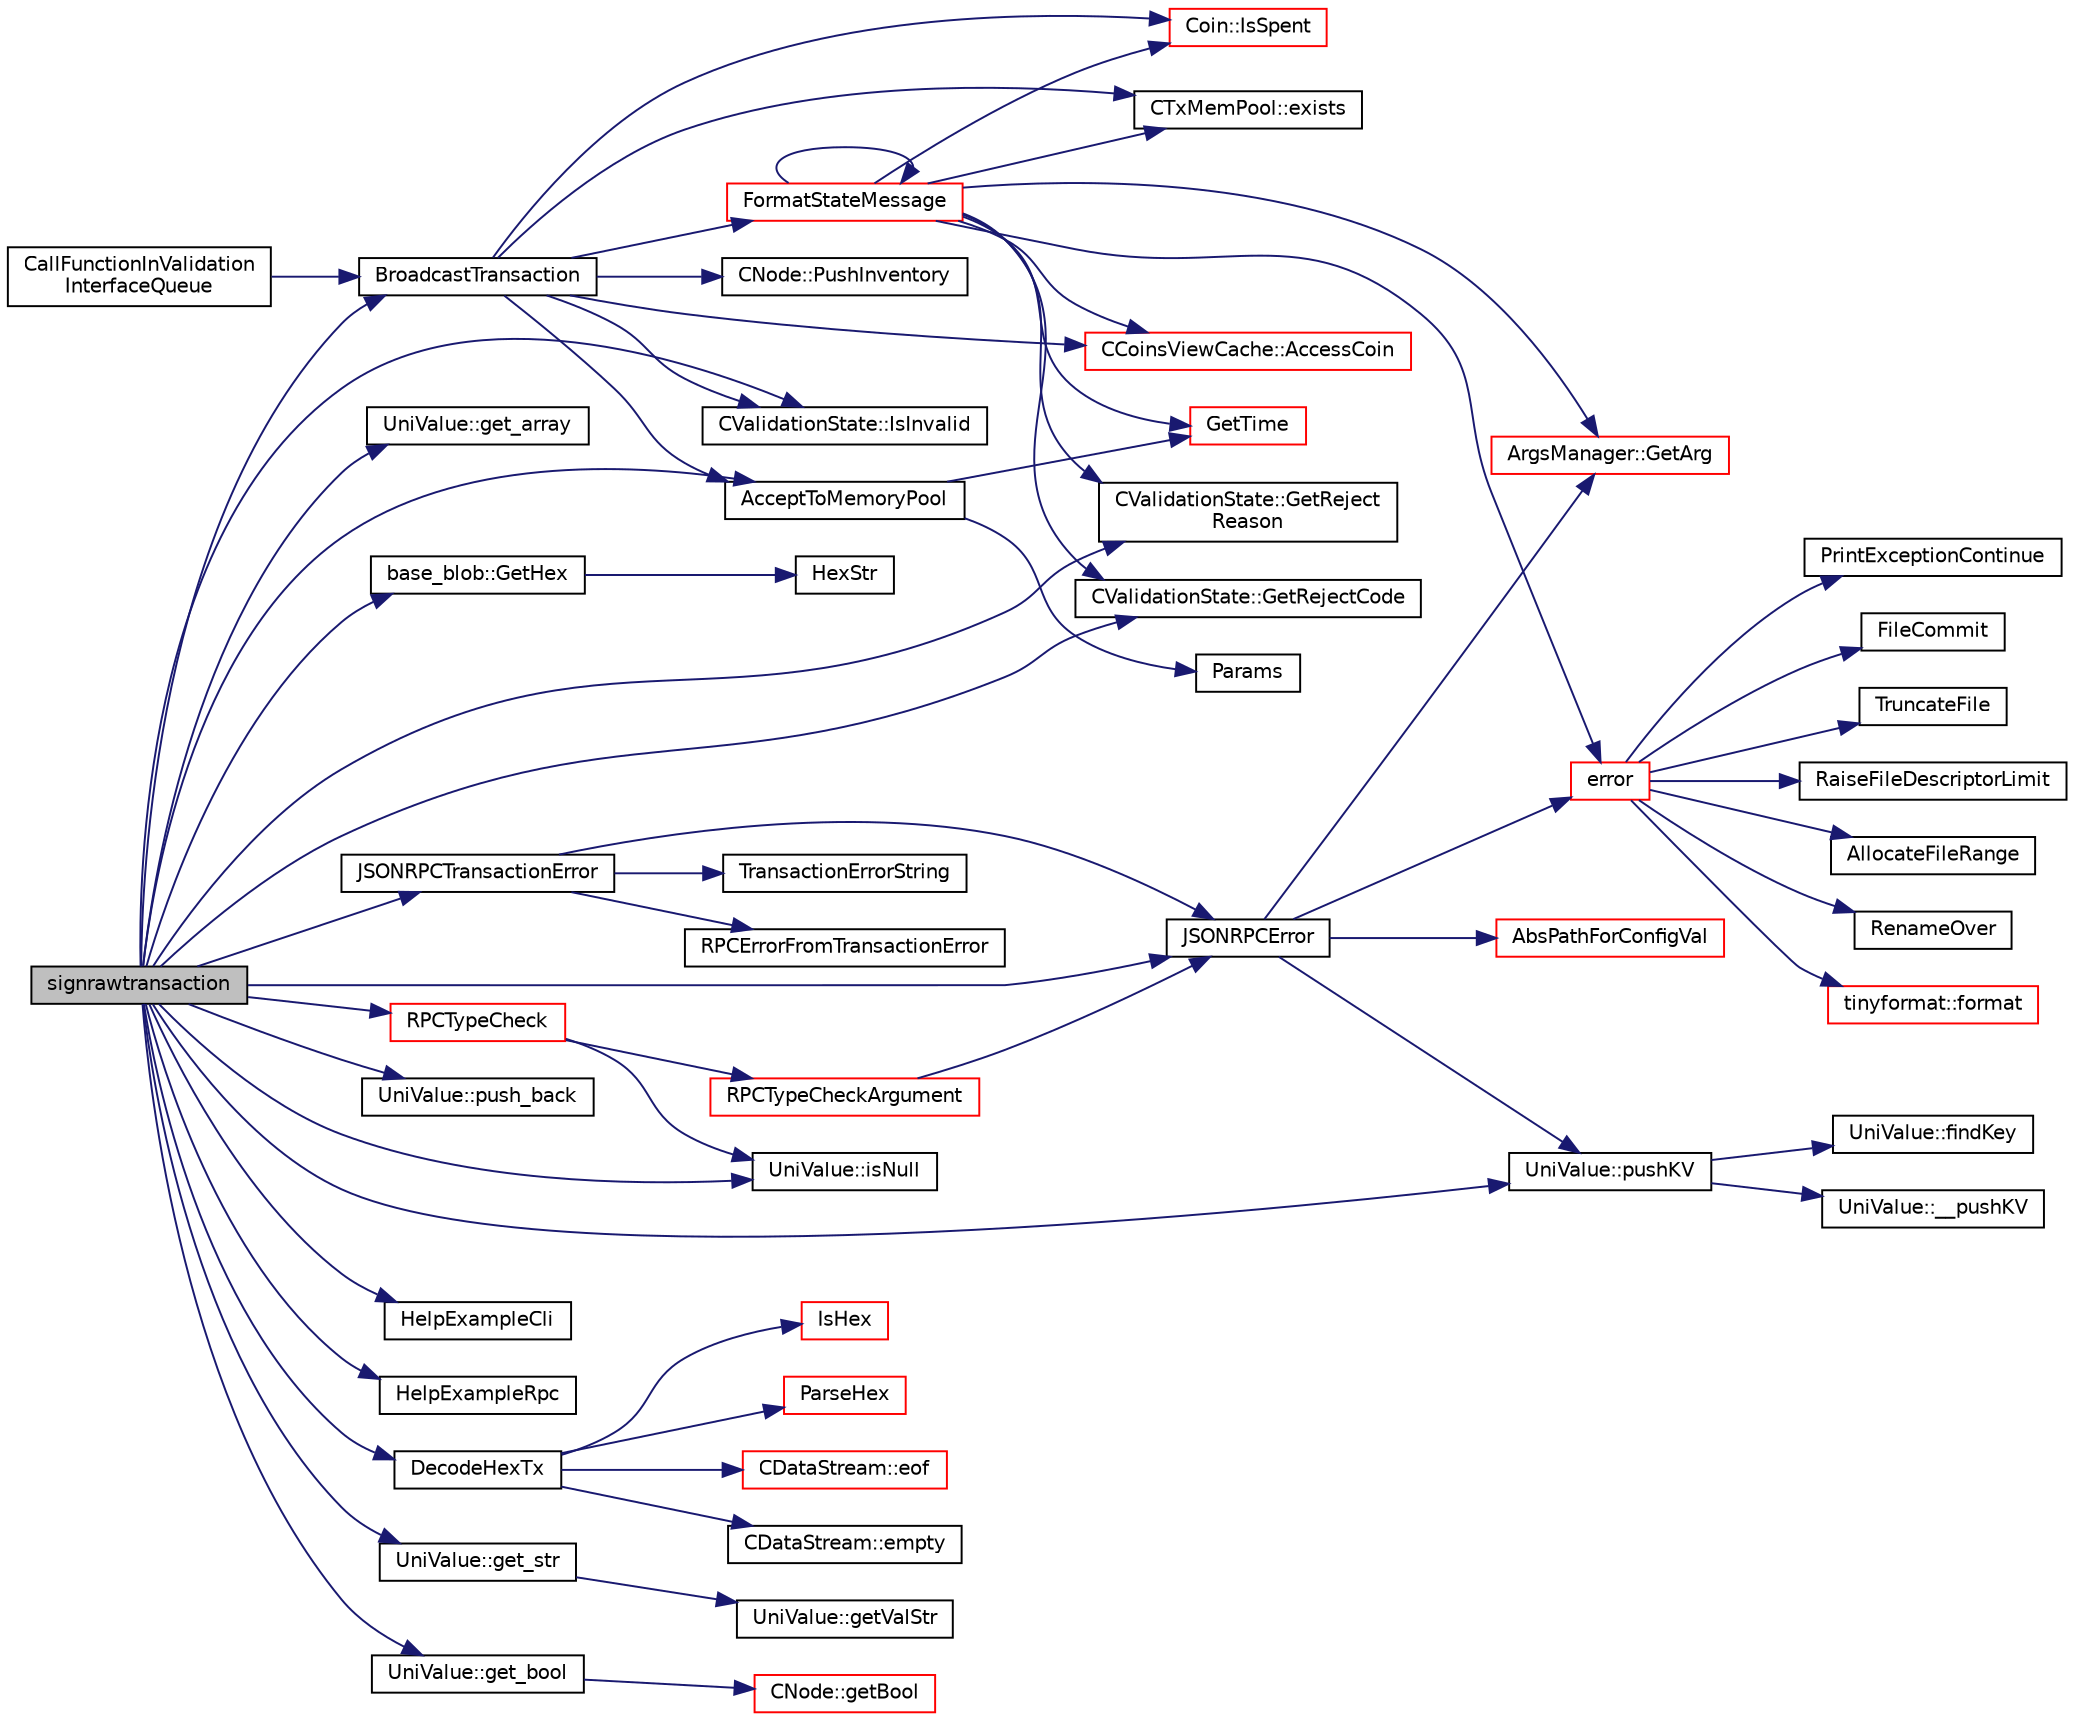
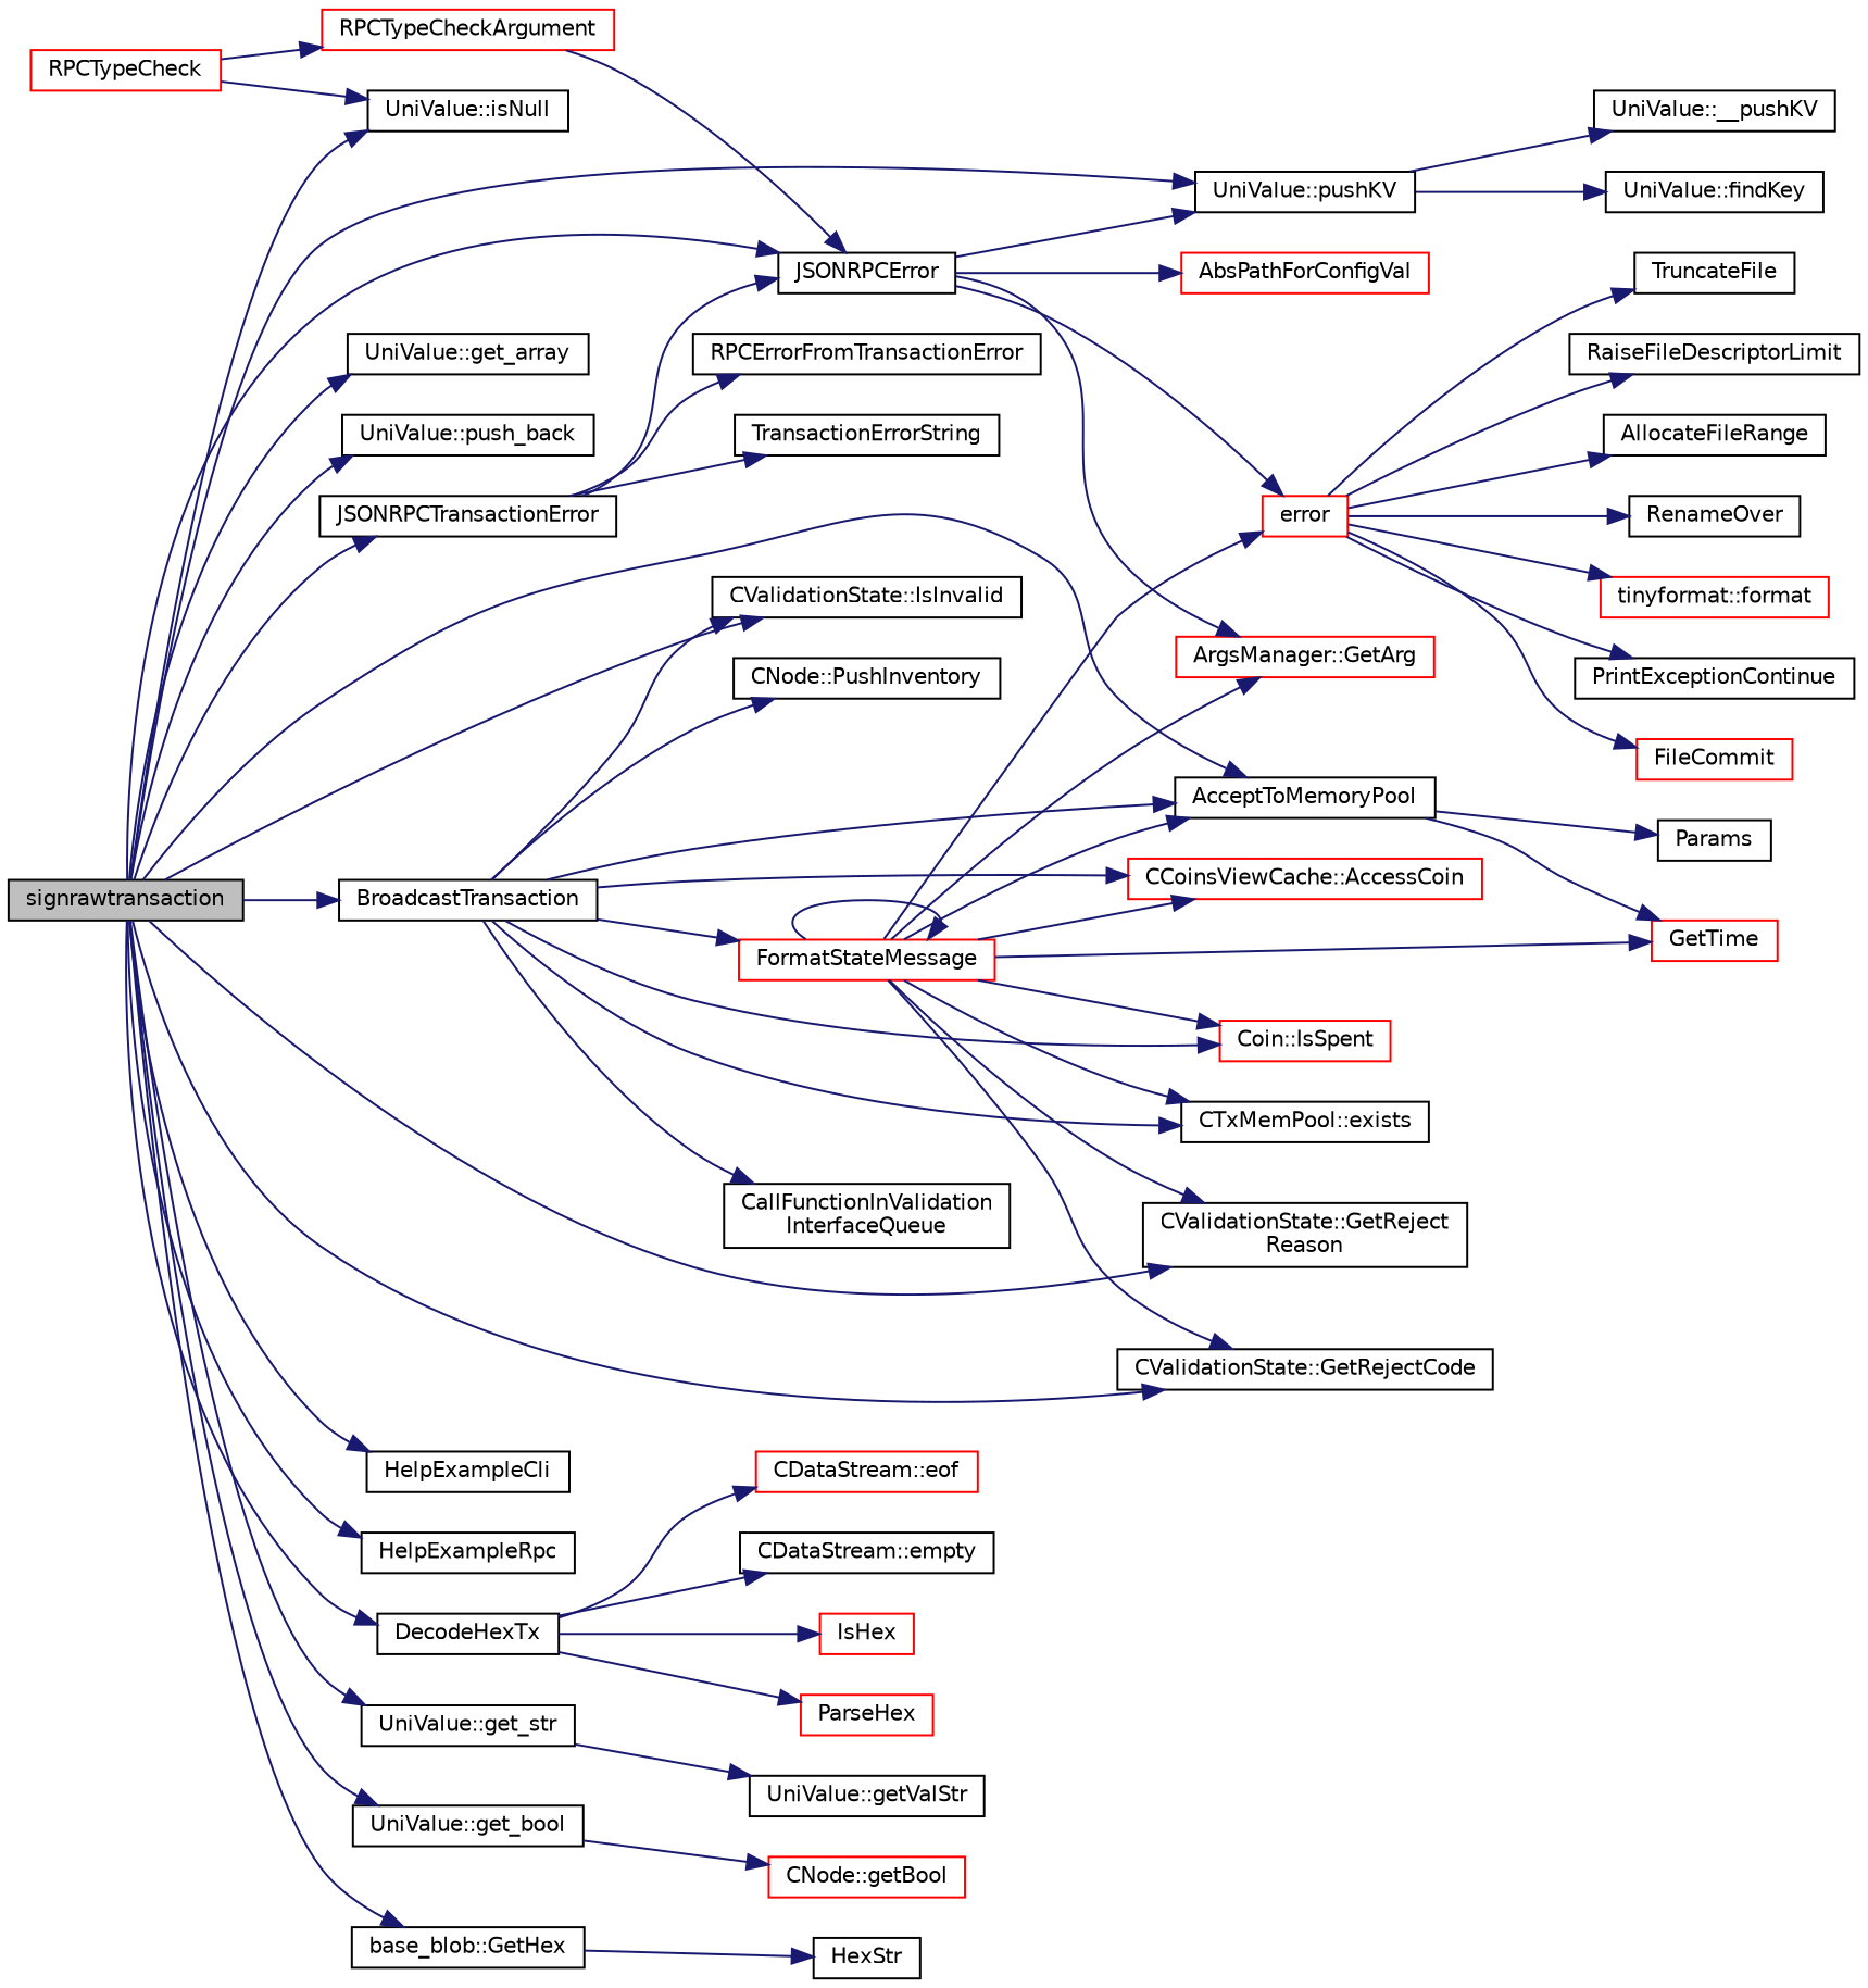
  digraph {
    rankdir=LR
    node [color=black fillcolor=white fontname=Helvetica fontsize=10 shape=record style=filled]
    edge [color=midnightblue fontname=Helvetica fontsize=10 labelfontname=Helvetica labelfontsize=10 style=solid]
    n1 [fillcolor=grey75 fontcolor=black height=0.2 label=signrawtransaction width=0.4]
    n2 [height=0.2 label=JSONRPCError width=0.4]
    n3 [height=0.2 label="UniValue::pushKV" width=0.4]
    n4 [height=0.2 label=HelpExampleCli width=0.4]
    n5 [height=0.2 label=HelpExampleRpc width=0.4]
    n6 [color=red height=0.2 label=RPCTypeCheck width=0.4]
    n7 [height=0.2 label="UniValue::isNull" width=0.4]
    n8 [height=0.2 label=DecodeHexTx width=0.4]
    n9 [height=0.2 label="UniValue::get_str" width=0.4]
    n10 [height=0.2 label="UniValue::get_bool" width=0.4]
    n11 [height=0.2 label=BroadcastTransaction width=0.4]
    n12 [height=0.2 label=AcceptToMemoryPool width=0.4]
    n13 [height=0.2 label="CValidationState::IsInvalid" width=0.4]
    n14 [height=0.2 label="CValidationState::GetReject\lReason" width=0.4]
    n15 [height=0.2 label="CValidationState::GetRejectCode" width=0.4]
    n16 [height=0.2 label=JSONRPCTransactionError width=0.4]
    n17 [height=0.2 label="base_blob::GetHex" width=0.4]
    n18 [height=0.2 label="UniValue::get_array" width=0.4]
    n19 [height=0.2 label="UniValue::push_back" width=0.4]
    n20 [color=red height=0.2 label=error width=0.4]
    n21 [color=red height=0.2 label="ArgsManager::GetArg" width=0.4]
    n22 [color=red height=0.2 label=AbsPathForConfigVal width=0.4]
    n23 [height=0.2 label="UniValue::findKey" width=0.4]
    n24 [height=0.2 label="UniValue::__pushKV" width=0.4]
    n25 [color=red height=0.2 label=RPCTypeCheckArgument width=0.4]
    n26 [color=red height=0.2 label=IsHex width=0.4]
    n27 [color=red height=0.2 label=ParseHex width=0.4]
    n28 [color=red height=0.2 label="CDataStream::eof" width=0.4]
    n29 [height=0.2 label="CDataStream::empty" width=0.4]
    n30 [height=0.2 label="UniValue::getValStr" width=0.4]
    n31 [color=red height=0.2 label="CNode::getBool" width=0.4]
    n32 [color=red height=0.2 label="CCoinsViewCache::AccessCoin" width=0.4]
    n33 [color=red height=0.2 label="Coin::IsSpent" width=0.4]
    n34 [height=0.2 label="CTxMemPool::exists" width=0.4]
    n35 [color=red height=0.2 label=FormatStateMessage width=0.4]
    n36 [height=0.2 label="CallFunctionInValidation\lInterfaceQueue" width=0.4]
    n37 [height=0.2 label="CNode::PushInventory" width=0.4]
    n38 [height=0.2 label=Params width=0.4]
    n39 [color=red height=0.2 label=GetTime width=0.4]
    n40 [height=0.2 label=RPCErrorFromTransactionError width=0.4]
    n41 [height=0.2 label=TransactionErrorString width=0.4]
    n42 [height=0.2 label=HexStr width=0.4]
    n43 [color=red height=0.2 label="tinyformat::format" width=0.4]
    n44 [height=0.2 label=PrintExceptionContinue width=0.4]
-   n45 [height=0.2 label=FileCommit width=0.4]
+   n45 [color=red height=0.2 label=FileCommit width=0.4]
    n46 [height=0.2 label=TruncateFile width=0.4]
    n47 [height=0.2 label=RaiseFileDescriptorLimit width=0.4]
    n48 [height=0.2 label=AllocateFileRange width=0.4]
    n49 [height=0.2 label=RenameOver width=0.4]
    n1 -> n2
    n1 -> n3
    n1 -> n4
    n1 -> n5
-   n1 -> n6
    n1 -> n7
    n1 -> n8
    n1 -> n9
    n1 -> n10
    n1 -> n11
    n1 -> n12
    n1 -> n13
    n1 -> n14
    n1 -> n15
    n1 -> n16
    n1 -> n17
    n1 -> n18
    n1 -> n19
    n2 -> n3
    n2 -> n20
    n2 -> n21
    n2 -> n22
    n3 -> n23
    n3 -> n24
    n6 -> n7
    n6 -> n25
    n8 -> n26
    n8 -> n27
    n8 -> n28
    n8 -> n29
    n9 -> n30
    n10 -> n31
    n11 -> n12
    n11 -> n13
    n11 -> n32
    n11 -> n33
    n11 -> n34
    n11 -> n35
-   n36 -> n11
+   n11 -> n36
    n11 -> n37
    n12 -> n38
    n12 -> n39
    n16 -> n2
    n16 -> n40
    n16 -> n41
    n17 -> n42
    n20 -> n43
    n20 -> n44
    n20 -> n45
    n20 -> n46
    n20 -> n47
    n20 -> n48
    n20 -> n49
    n25 -> n2
+   n35 -> n12
    n35 -> n14
    n35 -> n15
    n35 -> n20
    n35 -> n21
    n35 -> n32
    n35 -> n33
    n35 -> n34
    n35 -> n35
    n35 -> n39
  }
